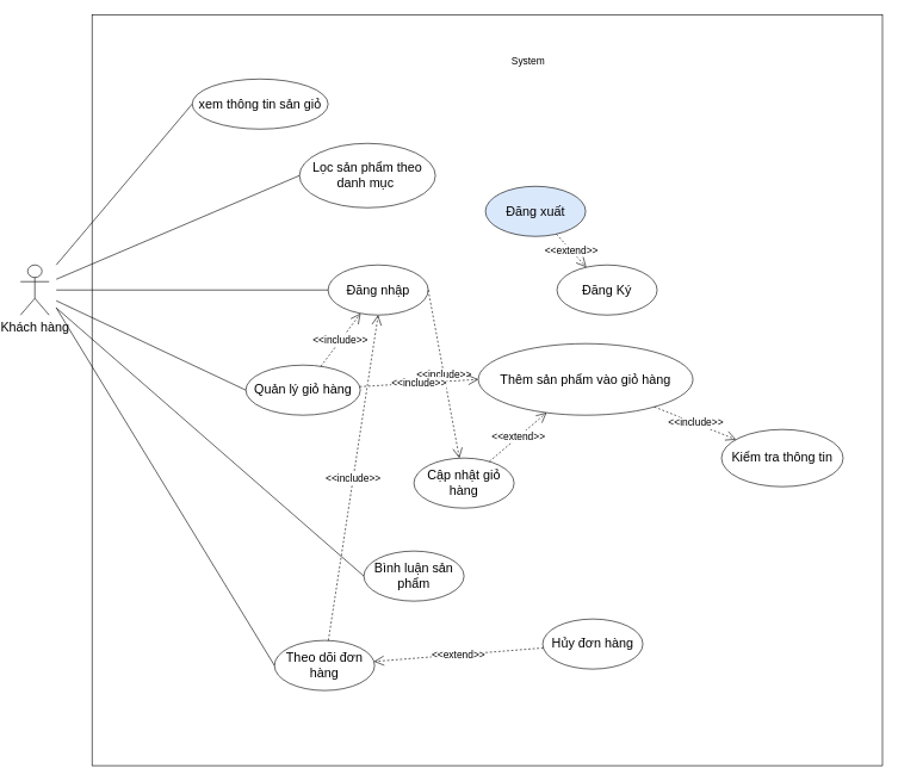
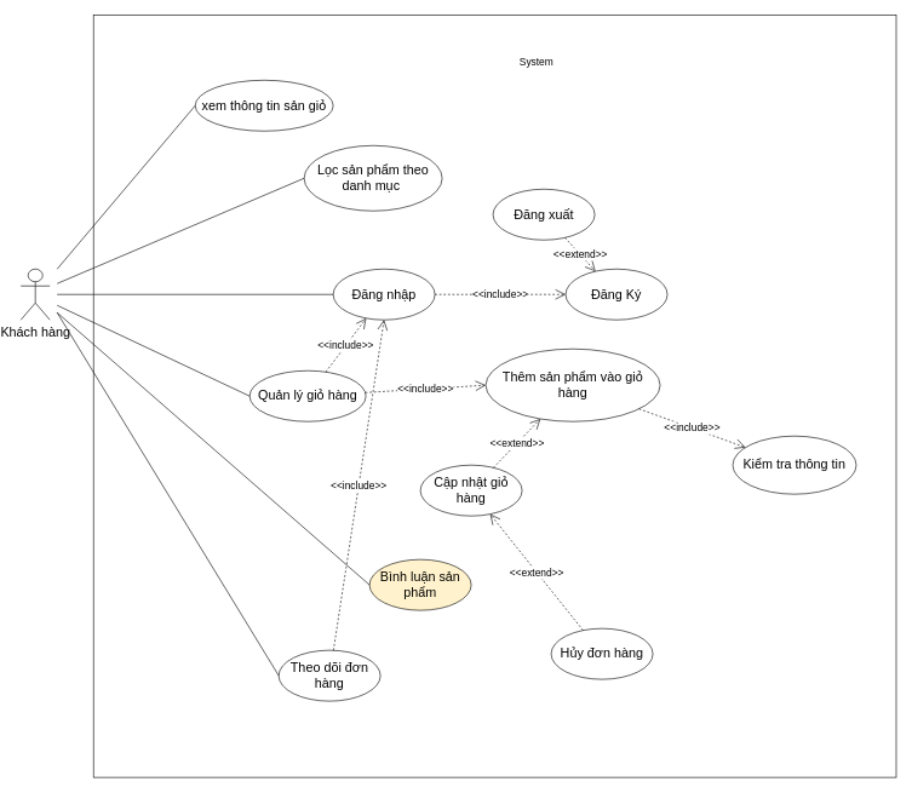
  <mxCell id="0" />
  <mxCell id="1" parent="0" />
  <mxCell id="2" value="&lt;font style=&quot;font-size: 18px;&quot;&gt;Khách hàng&lt;/font&gt;" style="shape=umlActor;verticalLabelPosition=bottom;verticalAlign=top;html=1;" parent="1" vertex="1"><mxGeometry x="20" y="370" width="40" height="70" as="geometry" /></mxCell>
  <mxCell id="3" value="" style="rounded=0;whiteSpace=wrap;html=1;" parent="1" vertex="1"><mxGeometry x="120" y="20" width="1105" height="1050" as="geometry" /></mxCell>
  <mxCell id="4" value="&lt;font style=&quot;font-size: 14px;&quot;&gt;System&lt;/font&gt;" style="text;html=1;strokeColor=none;fillColor=none;align=center;verticalAlign=middle;whiteSpace=wrap;rounded=0;" parent="1" vertex="1"><mxGeometry x="660" y="70" width="140" height="30" as="geometry" /></mxCell>
  <mxCell id="5" value="&lt;font style=&quot;font-size: 18px;&quot;&gt;Đăng nhập&lt;/font&gt;" style="ellipse;whiteSpace=wrap;html=1;" parent="1" vertex="1"><mxGeometry x="450" y="370" width="140" height="70" as="geometry" /></mxCell>
  <mxCell id="6" value="&lt;span style=&quot;font-size: 18px;&quot;&gt;Đăng Ký&lt;/span&gt;" style="ellipse;whiteSpace=wrap;html=1;" parent="1" vertex="1"><mxGeometry x="770" y="370" width="140" height="70" as="geometry" /></mxCell>
  <mxCell id="7" value="&lt;font style=&quot;font-size: 18px;&quot;&gt;xem thông tin sản giỏ&lt;/font&gt;" style="ellipse;whiteSpace=wrap;html=1;" parent="1" vertex="1"><mxGeometry x="260" y="110" width="190" height="70" as="geometry" /></mxCell>
  <mxCell id="8" value="&lt;font style=&quot;font-size: 18px;&quot;&gt;Lọc sản phẩm theo danh mục&amp;nbsp;&lt;/font&gt;" style="ellipse;whiteSpace=wrap;html=1;" parent="1" vertex="1"><mxGeometry x="410" y="200" width="190" height="90" as="geometry" /></mxCell>
  <mxCell id="9" value="&lt;font style=&quot;font-size: 18px;&quot;&gt;Quản lý giỏ hàng&lt;/font&gt;" style="ellipse;whiteSpace=wrap;html=1;" parent="1" vertex="1"><mxGeometry x="335" y="510" width="160" height="70" as="geometry" /></mxCell>
- <mxCell id="10" value="&lt;font style=&quot;font-size: 18px;&quot;&gt;Thêm sản phẩm vào giỏ hàng&lt;/font&gt;" style="ellipse;whiteSpace=wrap;html=1;" parent="1" vertex="1"><mxGeometry x="660" y="480" width="300" height="100" as="geometry" /></mxCell>
+ <mxCell id="10" value="&lt;font style=&quot;font-size: 18px;&quot;&gt;Thêm sản phẩm vào giỏ hàng&lt;/font&gt;" style="ellipse;whiteSpace=wrap;html=1;" parent="1" vertex="1"><mxGeometry x="660" y="480" width="240" height="100" as="geometry" /></mxCell>
  <mxCell id="11" value="&lt;font style=&quot;font-size: 18px;&quot;&gt;Cập nhật giỏ hàng&lt;/font&gt;" style="ellipse;whiteSpace=wrap;html=1;" parent="1" vertex="1"><mxGeometry x="570" y="640" width="140" height="70" as="geometry" /></mxCell>
  <mxCell id="12" value="&lt;font style=&quot;font-size: 18px;&quot;&gt;Theo dõi đơn hàng&lt;/font&gt;" style="ellipse;whiteSpace=wrap;html=1;" parent="1" vertex="1"><mxGeometry x="375" y="895" width="140" height="70" as="geometry" /></mxCell>
  <mxCell id="13" value="" style="endArrow=none;html=1;rounded=0;exitX=0;exitY=0.5;exitDx=0;exitDy=0;" parent="1" source="7" edge="1"><mxGeometry width="50" height="50" relative="1" as="geometry"><mxPoint x="280" y="520" as="sourcePoint" /><mxPoint x="70" y="370" as="targetPoint" /></mxGeometry></mxCell>
  <mxCell id="14" value="" style="endArrow=none;html=1;rounded=0;entryX=0;entryY=0.5;entryDx=0;entryDy=0;" parent="1" target="8" edge="1"><mxGeometry width="50" height="50" relative="1" as="geometry"><mxPoint x="70" y="390" as="sourcePoint" /><mxPoint x="330" y="470" as="targetPoint" /></mxGeometry></mxCell>
  <mxCell id="15" value="" style="endArrow=none;html=1;rounded=0;entryX=0;entryY=0.5;entryDx=0;entryDy=0;" parent="1" target="5" edge="1"><mxGeometry width="50" height="50" relative="1" as="geometry"><mxPoint x="70" y="405" as="sourcePoint" /><mxPoint x="330" y="470" as="targetPoint" /></mxGeometry></mxCell>
  <mxCell id="16" value="" style="endArrow=none;html=1;rounded=0;entryX=0;entryY=0.5;entryDx=0;entryDy=0;" parent="1" target="9" edge="1"><mxGeometry width="50" height="50" relative="1" as="geometry"><mxPoint x="70" y="420" as="sourcePoint" /><mxPoint x="330" y="470" as="targetPoint" /><Array as="points" /></mxGeometry></mxCell>
  <mxCell id="17" value="" style="endArrow=none;html=1;rounded=0;exitX=0;exitY=0.5;exitDx=0;exitDy=0;" parent="1" source="12" edge="1"><mxGeometry width="50" height="50" relative="1" as="geometry"><mxPoint x="280" y="520" as="sourcePoint" /><mxPoint x="70" y="430" as="targetPoint" /></mxGeometry></mxCell>
- <mxCell id="18" value="&lt;font style=&quot;font-size: 14px;&quot;&gt;&amp;lt;&amp;lt;include&amp;gt;&amp;gt;&lt;/font&gt;" style="endArrow=open;endSize=12;dashed=1;html=1;rounded=0;exitX=1;exitY=0.5;exitDx=0;exitDy=0;" parent="1" source="5" target="11" edge="1"><mxGeometry width="160" relative="1" as="geometry"><mxPoint x="250" y="500" as="sourcePoint" /><mxPoint x="410" y="500" as="targetPoint" /><mxPoint as="offset" /></mxGeometry></mxCell>
+ <mxCell id="18" value="&lt;font style=&quot;font-size: 14px;&quot;&gt;&amp;lt;&amp;lt;include&amp;gt;&amp;gt;&lt;/font&gt;" style="endArrow=open;endSize=12;dashed=1;html=1;rounded=0;entryX=0;entryY=0.5;entryDx=0;entryDy=0;exitX=1;exitY=0.5;exitDx=0;exitDy=0;" parent="1" source="5" target="6" edge="1"><mxGeometry width="160" relative="1" as="geometry"><mxPoint x="250" y="500" as="sourcePoint" /><mxPoint x="410" y="500" as="targetPoint" /><mxPoint as="offset" /></mxGeometry></mxCell>
  <mxCell id="19" value="&lt;font style=&quot;font-size: 14px;&quot;&gt;&amp;lt;&amp;lt;include&amp;gt;&amp;gt;&lt;/font&gt;" style="endArrow=open;endSize=12;dashed=1;html=1;rounded=0;" parent="1" source="9" target="5" edge="1"><mxGeometry width="160" relative="1" as="geometry"><mxPoint x="1050" y="520" as="sourcePoint" /><mxPoint x="478" y="435" as="targetPoint" /></mxGeometry></mxCell>
  <mxCell id="20" value="&lt;font style=&quot;font-size: 14px;&quot;&gt;&amp;lt;&amp;lt;include&amp;gt;&amp;gt;&lt;/font&gt;" style="endArrow=open;endSize=12;dashed=1;html=1;rounded=0;" parent="1" source="12" edge="1"><mxGeometry width="160" relative="1" as="geometry"><mxPoint x="1070" y="520" as="sourcePoint" /><mxPoint x="520" y="440" as="targetPoint" /></mxGeometry></mxCell>
- <mxCell id="21" value="&lt;font style=&quot;font-size: 18px;&quot;&gt;Đăng xuất&lt;/font&gt;" style="ellipse;whiteSpace=wrap;html=1;fillColor=#dae8fc;" parent="1" vertex="1"><mxGeometry x="670" y="260" width="140" height="70" as="geometry" /></mxCell>
+ <mxCell id="21" value="&lt;font style=&quot;font-size: 18px;&quot;&gt;Đăng xuất&lt;/font&gt;" style="ellipse;whiteSpace=wrap;html=1;" parent="1" vertex="1"><mxGeometry x="670" y="260" width="140" height="70" as="geometry" /></mxCell>
  <mxCell id="22" value="&lt;font style=&quot;font-size: 14px;&quot;&gt;&amp;lt;&amp;lt;include&amp;gt;&amp;gt;&lt;/font&gt;" style="endArrow=open;endSize=12;dashed=1;html=1;rounded=0;entryX=0;entryY=0.5;entryDx=0;entryDy=0;" parent="1" source="9" target="10" edge="1"><mxGeometry width="160" relative="1" as="geometry"><mxPoint x="1000" y="390" as="sourcePoint" /><mxPoint x="1104" y="308" as="targetPoint" /></mxGeometry></mxCell>
  <mxCell id="23" value="&lt;span style=&quot;font-size: 14px;&quot;&gt;&amp;lt;&amp;lt;extend&amp;gt;&amp;gt;&lt;/span&gt;" style="endArrow=open;endSize=12;dashed=1;html=1;rounded=0;" parent="1" source="11" target="10" edge="1"><mxGeometry width="160" relative="1" as="geometry"><mxPoint x="1080" y="540" as="sourcePoint" /><mxPoint x="1286" y="525" as="targetPoint" /></mxGeometry></mxCell>
  <mxCell id="24" value="&lt;span style=&quot;font-size: 14px;&quot;&gt;&amp;lt;&amp;lt;extend&amp;gt;&amp;gt;&lt;/span&gt;" style="endArrow=open;endSize=12;dashed=1;html=1;rounded=0;" parent="1" source="21" target="6" edge="1"><mxGeometry width="160" relative="1" as="geometry"><mxPoint x="1140" y="450" as="sourcePoint" /><mxPoint x="1229" y="381" as="targetPoint" /></mxGeometry></mxCell>
  <mxCell id="25" value="&lt;font style=&quot;font-size: 18px;&quot;&gt;Kiểm tra thông tin&lt;/font&gt;" style="ellipse;whiteSpace=wrap;html=1;" parent="1" vertex="1"><mxGeometry x="1000" y="600" width="170" height="80" as="geometry" /></mxCell>
  <mxCell id="26" value="&lt;font style=&quot;font-size: 14px;&quot;&gt;&amp;lt;&amp;lt;include&amp;gt;&amp;gt;&lt;/font&gt;" style="endArrow=open;endSize=12;dashed=1;html=1;rounded=0;" parent="1" source="10" target="25" edge="1"><mxGeometry width="160" relative="1" as="geometry"><mxPoint x="1480" y="470" as="sourcePoint" /><mxPoint x="1660" y="470" as="targetPoint" /><mxPoint as="offset" /></mxGeometry></mxCell>
  <mxCell id="27" value="&lt;span style=&quot;font-size: 18px;&quot;&gt;Hủy đơn hàng&lt;/span&gt;" style="ellipse;whiteSpace=wrap;html=1;" parent="1" vertex="1"><mxGeometry x="750" y="865" width="140" height="70" as="geometry" /></mxCell>
- <mxCell id="28" value="&lt;span style=&quot;font-size: 14px;&quot;&gt;&amp;lt;&amp;lt;extend&amp;gt;&amp;gt;&lt;/span&gt;" style="endArrow=open;endSize=12;dashed=1;html=1;rounded=0;" parent="1" source="27" target="12" edge="1"><mxGeometry width="160" relative="1" as="geometry"><mxPoint x="10" y="730" as="sourcePoint" /><mxPoint x="74" y="662" as="targetPoint" /></mxGeometry></mxCell>
- <mxCell id="29" value="&lt;font style=&quot;font-size: 18px;&quot;&gt;Bình luận sản phẩm&lt;/font&gt;" style="ellipse;whiteSpace=wrap;html=1;" vertex="1" parent="1"><mxGeometry x="500" y="770" width="140" height="70" as="geometry" /></mxCell>
+ <mxCell id="28" value="&lt;span style=&quot;font-size: 14px;&quot;&gt;&amp;lt;&amp;lt;extend&amp;gt;&amp;gt;&lt;/span&gt;" style="endArrow=open;endSize=12;dashed=1;html=1;rounded=0;" parent="1" source="27" target="11" edge="1"><mxGeometry width="160" relative="1" as="geometry"><mxPoint x="10" y="730" as="sourcePoint" /><mxPoint x="74" y="662" as="targetPoint" /></mxGeometry></mxCell>
+ <mxCell id="29" value="&lt;font style=&quot;font-size: 18px;&quot;&gt;Bình luận sản phẩm&lt;/font&gt;" style="ellipse;whiteSpace=wrap;html=1;fillColor=#fff2cc;" vertex="1" parent="1"><mxGeometry x="500" y="770" width="140" height="70" as="geometry" /></mxCell>
  <mxCell id="30" value="" style="endArrow=none;html=1;rounded=0;entryX=0;entryY=0.5;entryDx=0;entryDy=0;" edge="1" parent="1" target="29"><mxGeometry width="50" height="50" relative="1" as="geometry"><mxPoint x="70" y="430" as="sourcePoint" /><mxPoint x="1620" y="835" as="targetPoint" /><Array as="points" /></mxGeometry></mxCell>
